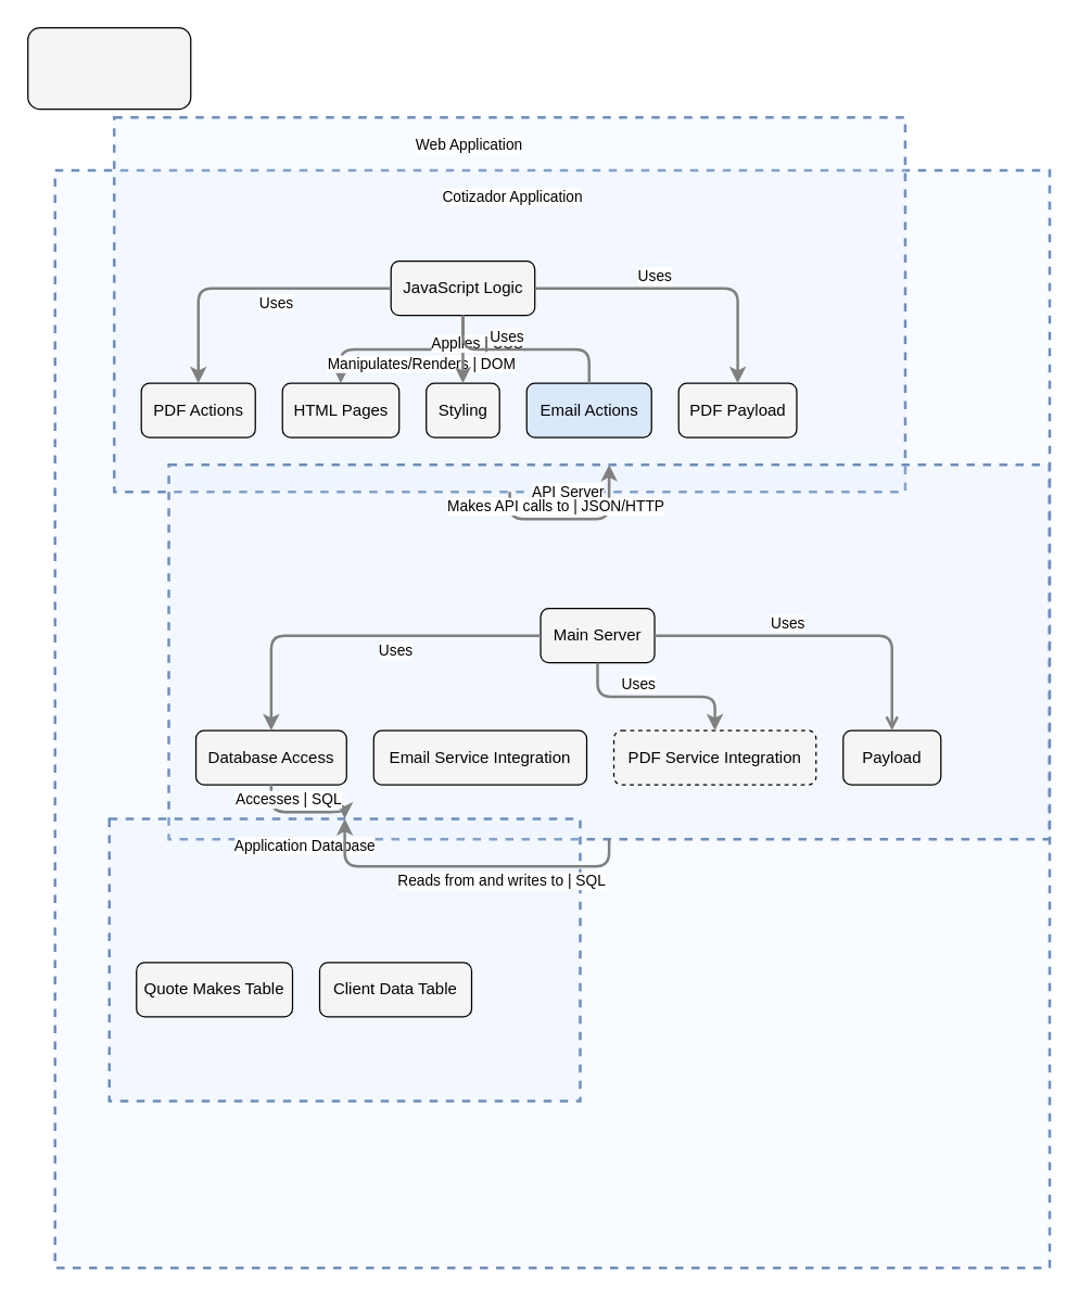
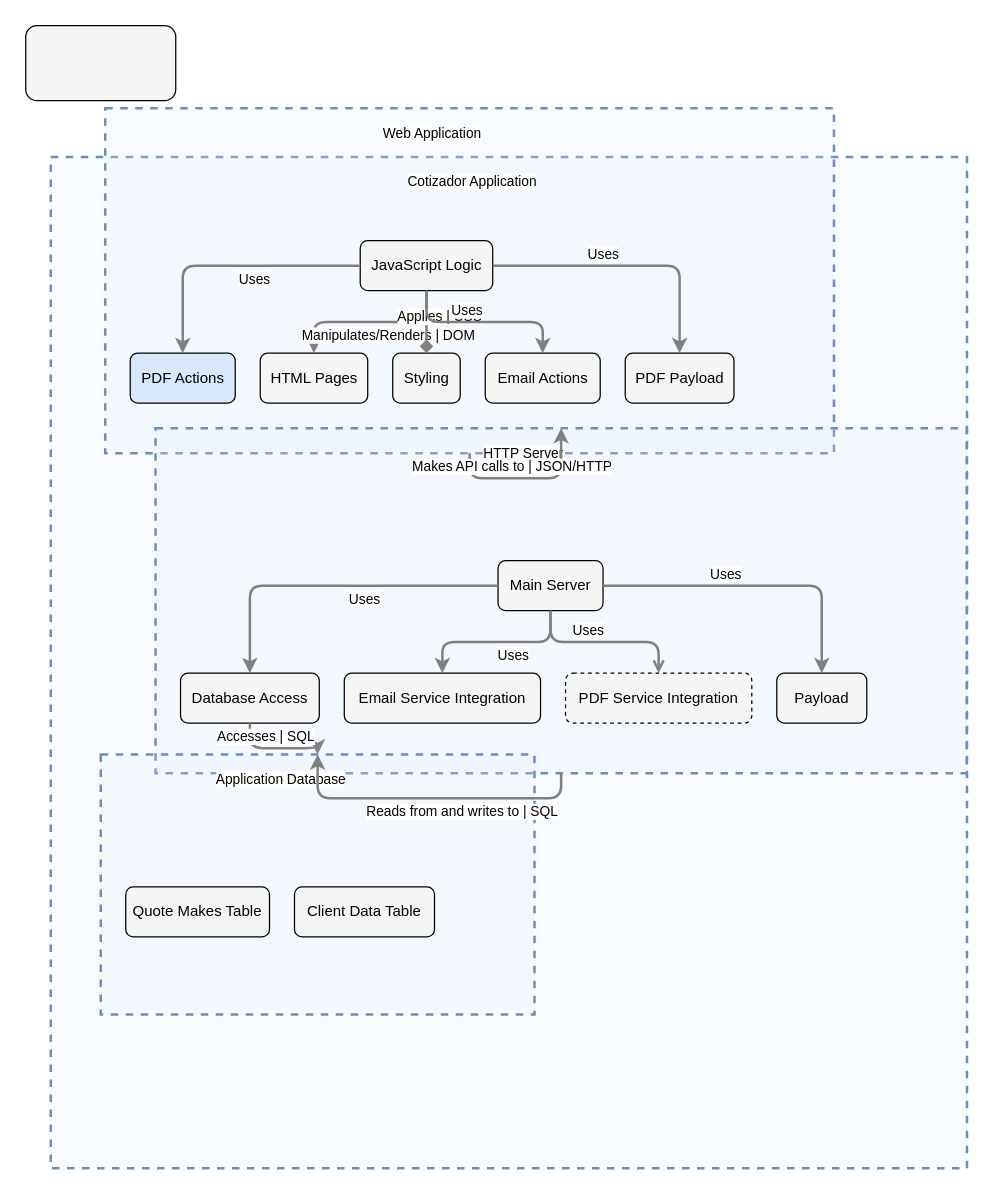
  <mxCell id="0" />
  <mxCell id="1" parent="0" />
  <mxCell id="2" value="" style="html=1;whiteSpace=wrap;container=1;fillColor=#dae8fc;strokeColor=#6c8ebf;dashed=1;fillOpacity=20;strokeWidth=2;containerType=none;recursiveResize=0;movable=1;resizable=1;autosize=0;dropTarget=0" vertex="1" parent="8"><mxGeometry x="43.583" y="-39" width="583" height="276" as="geometry" /></mxCell>
  <mxCell id="3" value="Web Application" style="edgeLabel;html=1;align=center;verticalAlign=middle;resizable=0;labelBackgroundColor=white;spacing=5" vertex="1" parent="8"><mxGeometry x="51.583" y="-31" width="507" height="24" as="geometry" /></mxCell>
  <mxCell id="4" value="" style="html=1;whiteSpace=wrap;container=1;fillColor=#dae8fc;strokeColor=#6c8ebf;dashed=1;fillOpacity=20;strokeWidth=2;containerType=none;recursiveResize=0;movable=1;resizable=1;autosize=0;dropTarget=0" vertex="1" parent="8"><mxGeometry x="83.833" y="217" width="649" height="276" as="geometry" /></mxCell>
- <mxCell id="5" value="API Server" style="edgeLabel;html=1;align=center;verticalAlign=middle;resizable=0;labelBackgroundColor=white;spacing=5" vertex="1" parent="8"><mxGeometry x="91.833" y="225" width="573" height="24" as="geometry" /></mxCell>
+ <mxCell id="5" value="HTTP Server" style="edgeLabel;html=1;align=center;verticalAlign=middle;resizable=0;labelBackgroundColor=white;spacing=5" vertex="1" parent="8"><mxGeometry x="91.833" y="225" width="573" height="24" as="geometry" /></mxCell>
  <mxCell id="6" value="" style="html=1;whiteSpace=wrap;container=1;fillColor=#dae8fc;strokeColor=#6c8ebf;dashed=1;fillOpacity=20;strokeWidth=2;containerType=none;recursiveResize=0;movable=1;resizable=1;autosize=0;dropTarget=0" vertex="1" parent="8"><mxGeometry x="40" y="478" width="347" height="208" as="geometry" /></mxCell>
  <mxCell id="7" value="Application Database" style="edgeLabel;html=1;align=center;verticalAlign=middle;resizable=0;labelBackgroundColor=white;spacing=5" vertex="1" parent="8"><mxGeometry x="48" y="486" width="271" height="24" as="geometry" /></mxCell>
  <mxCell id="8" value="" style="html=1;whiteSpace=wrap;container=1;fillColor=#dae8fc;strokeColor=#6c8ebf;dashed=1;fillOpacity=20;strokeWidth=2;containerType=none;recursiveResize=0;movable=1;resizable=1;autosize=0;dropTarget=0" vertex="1" parent="10"><mxGeometry x="20" y="105" width="733" height="809" as="geometry" /></mxCell>
  <mxCell id="9" value="Cotizador Application" style="edgeLabel;html=1;align=center;verticalAlign=middle;resizable=0;labelBackgroundColor=white;spacing=5" vertex="1" parent="10"><mxGeometry x="28" y="113" width="657" height="24" as="geometry" /></mxCell>
  <mxCell id="10" value="" style="rounded=1;whiteSpace=wrap;html=1;fillColor=#f5f5f5" vertex="1" parent="1"><mxGeometry x="20" y="20" width="120" height="60" as="geometry" /></mxCell>
  <mxCell id="11" value="HTML Pages" style="rounded=1;whiteSpace=wrap;html=1;fillColor=#f5f5f5" vertex="1" parent="2"><mxGeometry x="124" y="196" width="86" height="40" as="geometry" /></mxCell>
  <mxCell id="12" value="JavaScript Logic" style="rounded=1;whiteSpace=wrap;html=1;fillColor=#f5f5f5" vertex="1" parent="2"><mxGeometry x="204" y="106" width="106" height="40" as="geometry" /></mxCell>
  <mxCell id="13" value="Styling" style="rounded=1;whiteSpace=wrap;html=1;fillColor=#f5f5f5" vertex="1" parent="2"><mxGeometry x="230" y="196" width="54" height="40" as="geometry" /></mxCell>
- <mxCell id="14" value="PDF Actions" style="rounded=1;whiteSpace=wrap;html=1;fillColor=#f5f5f5" vertex="1" parent="2"><mxGeometry x="20" y="196" width="84" height="40" as="geometry" /></mxCell>
- <mxCell id="15" value="Email Actions" style="rounded=1;whiteSpace=wrap;html=1;fillColor=#dae8fc;" vertex="1" parent="2"><mxGeometry x="304" y="196" width="92" height="40" as="geometry" /></mxCell>
+ <mxCell id="14" value="PDF Actions" style="rounded=1;whiteSpace=wrap;html=1;fillColor=#dae8fc;" vertex="1" parent="2"><mxGeometry x="20" y="196" width="84" height="40" as="geometry" /></mxCell>
+ <mxCell id="15" value="Email Actions" style="rounded=1;whiteSpace=wrap;html=1;fillColor=#f5f5f5" vertex="1" parent="2"><mxGeometry x="304" y="196" width="92" height="40" as="geometry" /></mxCell>
  <mxCell id="16" value="PDF Payload" style="rounded=1;whiteSpace=wrap;html=1;fillColor=#f5f5f5" vertex="1" parent="2"><mxGeometry x="416" y="196" width="87" height="40" as="geometry" /></mxCell>
  <mxCell id="17" value="Main Server" style="rounded=1;whiteSpace=wrap;html=1;fillColor=#f5f5f5" vertex="1" parent="4"><mxGeometry x="274" y="106" width="84" height="40" as="geometry" /></mxCell>
  <mxCell id="18" value="Email Service Integration" style="rounded=1;whiteSpace=wrap;html=1;fillColor=#f5f5f5" vertex="1" parent="4"><mxGeometry x="151" y="196" width="157" height="40" as="geometry" /></mxCell>
  <mxCell id="19" value="PDF Service Integration" style="rounded=1;whiteSpace=wrap;html=1;fillColor=#f5f5f5;dashed=1;" vertex="1" parent="4"><mxGeometry x="328" y="196" width="149" height="40" as="geometry" /></mxCell>
  <mxCell id="20" value="Database Access" style="rounded=1;whiteSpace=wrap;html=1;fillColor=#f5f5f5" vertex="1" parent="4"><mxGeometry x="20" y="196" width="111" height="40" as="geometry" /></mxCell>
  <mxCell id="21" value="Payload" style="rounded=1;whiteSpace=wrap;html=1;fillColor=#f5f5f5" vertex="1" parent="4"><mxGeometry x="497" y="196" width="72" height="40" as="geometry" /></mxCell>
  <mxCell id="22" value="Quote Makes Table" style="rounded=1;whiteSpace=wrap;html=1;fillColor=#f5f5f5" vertex="1" parent="6"><mxGeometry x="20" y="106" width="115" height="40" as="geometry" /></mxCell>
  <mxCell id="23" value="Client Data Table" style="rounded=1;whiteSpace=wrap;html=1;fillColor=#f5f5f5" vertex="1" parent="6"><mxGeometry x="155" y="106" width="112" height="40" as="geometry" /></mxCell>
  <mxCell id="24" style="edgeStyle=orthogonalEdgeStyle;rounded=1;orthogonalLoop=1;jettySize=auto;html=1;strokeColor=#808080;strokeWidth=2;jumpStyle=arc;jumpSize=10;spacing=15;labelBackgroundColor=white;labelBorderColor=none" edge="1" parent="1" source="12" target="11"><mxGeometry relative="1" as="geometry" /></mxCell>
  <mxCell id="25" value="Manipulates/Renders | DOM" style="edgeLabel;html=1;align=center;verticalAlign=middle;resizable=0;points=[];" vertex="1" connectable="0" parent="24"><mxGeometry x="-0.2" y="10" relative="1" as="geometry"><mxPoint as="offset" /></mxGeometry></mxCell>
- <mxCell id="26" style="edgeStyle=orthogonalEdgeStyle;rounded=1;orthogonalLoop=1;jettySize=auto;html=1;strokeColor=#808080;strokeWidth=2;jumpStyle=arc;jumpSize=10;spacing=15;labelBackgroundColor=white;labelBorderColor=none" edge="1" parent="1" source="12" target="13"><mxGeometry relative="1" as="geometry" /></mxCell>
+ <mxCell id="26" style="edgeStyle=orthogonalEdgeStyle;rounded=1;orthogonalLoop=1;jettySize=auto;html=1;strokeColor=#808080;strokeWidth=2;jumpStyle=arc;jumpSize=10;spacing=15;labelBackgroundColor=white;labelBorderColor=none;endArrow=diamond;" edge="1" parent="1" source="12" target="13"><mxGeometry relative="1" as="geometry" /></mxCell>
  <mxCell id="27" value="Applies | CSS" style="edgeLabel;html=1;align=center;verticalAlign=middle;resizable=0;points=[];" vertex="1" connectable="0" parent="26"><mxGeometry x="-0.2" y="10" relative="1" as="geometry"><mxPoint as="offset" /></mxGeometry></mxCell>
  <mxCell id="28" style="edgeStyle=orthogonalEdgeStyle;rounded=1;orthogonalLoop=1;jettySize=auto;html=1;strokeColor=#808080;strokeWidth=2;jumpStyle=arc;jumpSize=10;spacing=15;labelBackgroundColor=white;labelBorderColor=none" edge="1" parent="1" source="12" target="14"><mxGeometry relative="1" as="geometry" /></mxCell>
  <mxCell id="29" value="Uses" style="edgeLabel;html=1;align=center;verticalAlign=middle;resizable=0;points=[];" vertex="1" connectable="0" parent="28"><mxGeometry x="-0.2" y="10" relative="1" as="geometry"><mxPoint as="offset" /></mxGeometry></mxCell>
- <mxCell id="30" style="edgeStyle=orthogonalEdgeStyle;rounded=1;orthogonalLoop=1;jettySize=auto;html=1;strokeColor=#808080;strokeWidth=2;jumpStyle=arc;jumpSize=10;spacing=15;labelBackgroundColor=white;labelBorderColor=none;endArrow=none;" edge="1" parent="1" source="12" target="15"><mxGeometry relative="1" as="geometry" /></mxCell>
+ <mxCell id="30" style="edgeStyle=orthogonalEdgeStyle;rounded=1;orthogonalLoop=1;jettySize=auto;html=1;strokeColor=#808080;strokeWidth=2;jumpStyle=arc;jumpSize=10;spacing=15;labelBackgroundColor=white;labelBorderColor=none" edge="1" parent="1" source="12" target="15"><mxGeometry relative="1" as="geometry" /></mxCell>
  <mxCell id="31" value="Uses" style="edgeLabel;html=1;align=center;verticalAlign=middle;resizable=0;points=[];" vertex="1" connectable="0" parent="30"><mxGeometry x="-0.2" y="10" relative="1" as="geometry"><mxPoint as="offset" /></mxGeometry></mxCell>
  <mxCell id="32" style="edgeStyle=orthogonalEdgeStyle;rounded=1;orthogonalLoop=1;jettySize=auto;html=1;strokeColor=#808080;strokeWidth=2;jumpStyle=arc;jumpSize=10;spacing=15;labelBackgroundColor=white;labelBorderColor=none" edge="1" parent="1" source="12" target="16"><mxGeometry relative="1" as="geometry" /></mxCell>
  <mxCell id="33" value="Uses" style="edgeLabel;html=1;align=center;verticalAlign=middle;resizable=0;points=[];" vertex="1" connectable="0" parent="32"><mxGeometry x="-0.2" y="10" relative="1" as="geometry"><mxPoint as="offset" /></mxGeometry></mxCell>
- <mxCell id="36" style="edgeStyle=orthogonalEdgeStyle;rounded=1;orthogonalLoop=1;jettySize=auto;html=1;strokeColor=#808080;strokeWidth=2;jumpStyle=arc;jumpSize=10;spacing=15;labelBackgroundColor=white;labelBorderColor=none" edge="1" parent="1" source="17" target="19"><mxGeometry relative="1" as="geometry" /></mxCell>
+ <mxCell id="34" style="edgeStyle=orthogonalEdgeStyle;rounded=1;orthogonalLoop=1;jettySize=auto;html=1;strokeColor=#808080;strokeWidth=2;jumpStyle=arc;jumpSize=10;spacing=15;labelBackgroundColor=white;labelBorderColor=none" edge="1" parent="1" source="17" target="18"><mxGeometry relative="1" as="geometry" /></mxCell>
+ <mxCell id="35" value="Uses" style="edgeLabel;html=1;align=center;verticalAlign=middle;resizable=0;points=[];" vertex="1" connectable="0" parent="34"><mxGeometry x="-0.2" y="10" relative="1" as="geometry"><mxPoint as="offset" /></mxGeometry></mxCell>
+ <mxCell id="36" style="edgeStyle=orthogonalEdgeStyle;rounded=1;orthogonalLoop=1;jettySize=auto;html=1;strokeColor=#808080;strokeWidth=2;jumpStyle=arc;jumpSize=10;spacing=15;labelBackgroundColor=white;labelBorderColor=none;endArrow=open;" edge="1" parent="1" source="17" target="19"><mxGeometry relative="1" as="geometry" /></mxCell>
  <mxCell id="37" value="Uses" style="edgeLabel;html=1;align=center;verticalAlign=middle;resizable=0;points=[];" vertex="1" connectable="0" parent="36"><mxGeometry x="-0.2" y="10" relative="1" as="geometry"><mxPoint as="offset" /></mxGeometry></mxCell>
  <mxCell id="38" style="edgeStyle=orthogonalEdgeStyle;rounded=1;orthogonalLoop=1;jettySize=auto;html=1;strokeColor=#808080;strokeWidth=2;jumpStyle=arc;jumpSize=10;spacing=15;labelBackgroundColor=white;labelBorderColor=none" edge="1" parent="1" source="17" target="20"><mxGeometry relative="1" as="geometry" /></mxCell>
  <mxCell id="39" value="Uses" style="edgeLabel;html=1;align=center;verticalAlign=middle;resizable=0;points=[];" vertex="1" connectable="0" parent="38"><mxGeometry x="-0.2" y="10" relative="1" as="geometry"><mxPoint as="offset" /></mxGeometry></mxCell>
- <mxCell id="40" style="edgeStyle=orthogonalEdgeStyle;rounded=1;orthogonalLoop=1;jettySize=auto;html=1;strokeColor=#808080;strokeWidth=2;jumpStyle=arc;jumpSize=10;spacing=15;labelBackgroundColor=white;labelBorderColor=none;endArrow=open;" edge="1" parent="1" source="17" target="21"><mxGeometry relative="1" as="geometry" /></mxCell>
+ <mxCell id="40" style="edgeStyle=orthogonalEdgeStyle;rounded=1;orthogonalLoop=1;jettySize=auto;html=1;strokeColor=#808080;strokeWidth=2;jumpStyle=arc;jumpSize=10;spacing=15;labelBackgroundColor=white;labelBorderColor=none" edge="1" parent="1" source="17" target="21"><mxGeometry relative="1" as="geometry" /></mxCell>
  <mxCell id="41" value="Uses" style="edgeLabel;html=1;align=center;verticalAlign=middle;resizable=0;points=[];" vertex="1" connectable="0" parent="40"><mxGeometry x="-0.2" y="10" relative="1" as="geometry"><mxPoint as="offset" /></mxGeometry></mxCell>
  <mxCell id="42" style="edgeStyle=orthogonalEdgeStyle;rounded=1;orthogonalLoop=1;jettySize=auto;html=1;strokeColor=#808080;strokeWidth=2;jumpStyle=arc;jumpSize=10;spacing=15;labelBackgroundColor=white;labelBorderColor=none" edge="1" parent="1" source="2" target="4"><mxGeometry relative="1" as="geometry" /></mxCell>
  <mxCell id="43" value="Makes API calls to | JSON/HTTP" style="edgeLabel;html=1;align=center;verticalAlign=middle;resizable=0;points=[];" vertex="1" connectable="0" parent="42"><mxGeometry x="-0.2" y="10" relative="1" as="geometry"><mxPoint as="offset" /></mxGeometry></mxCell>
  <mxCell id="44" style="edgeStyle=orthogonalEdgeStyle;rounded=1;orthogonalLoop=1;jettySize=auto;html=1;strokeColor=#808080;strokeWidth=2;jumpStyle=arc;jumpSize=10;spacing=15;labelBackgroundColor=white;labelBorderColor=none" edge="1" parent="1" source="4" target="6"><mxGeometry relative="1" as="geometry" /></mxCell>
  <mxCell id="45" value="Reads from and writes to | SQL" style="edgeLabel;html=1;align=center;verticalAlign=middle;resizable=0;points=[];" vertex="1" connectable="0" parent="44"><mxGeometry x="-0.2" y="10" relative="1" as="geometry"><mxPoint as="offset" /></mxGeometry></mxCell>
  <mxCell id="46" style="edgeStyle=orthogonalEdgeStyle;rounded=1;orthogonalLoop=1;jettySize=auto;html=1;strokeColor=#808080;strokeWidth=2;jumpStyle=arc;jumpSize=10;spacing=15;labelBackgroundColor=white;labelBorderColor=none" edge="1" parent="1" source="20" target="6"><mxGeometry relative="1" as="geometry" /></mxCell>
  <mxCell id="47" value="Accesses | SQL" style="edgeLabel;html=1;align=center;verticalAlign=middle;resizable=0;points=[];" vertex="1" connectable="0" parent="46"><mxGeometry x="-0.2" y="10" relative="1" as="geometry"><mxPoint as="offset" /></mxGeometry></mxCell>
